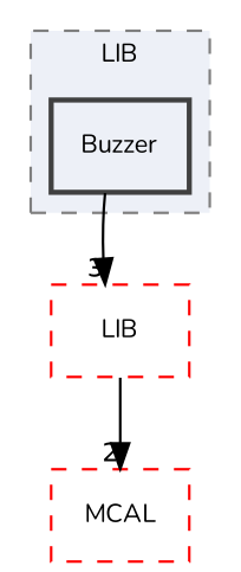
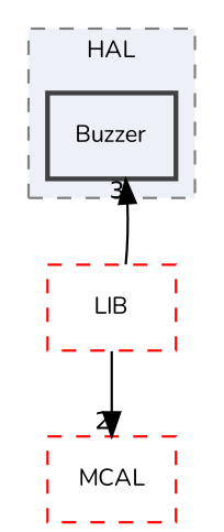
  digraph {
    compound=true
    fontname=Nunito
    node [color=red fillcolor="#edf0f7" fontname=Nunito fontsize=10 shape=box style="dashed,"]
    edge [fontname=Nunito fontsize=10 labeldistance=1.5 labelfontname=Helvetica labelfontsize=10]
    n1 [color=grey25 label=Buzzer style="filled,bold,"]
    n2 [label=LIB]
    n3 [label=MCAL]
    subgraph cluster_1 {
      bgcolor="#edf0f7"
      fontsize=10
-     label=LIB
+     label=HAL
      pencolor=grey50
      style="filled,dashed,"
      n1
    }
-   n1 -> n2 [headlabel=3]
+   n2 -> n1 [headlabel=3]
    n2 -> n3 [headlabel=2]
  }
